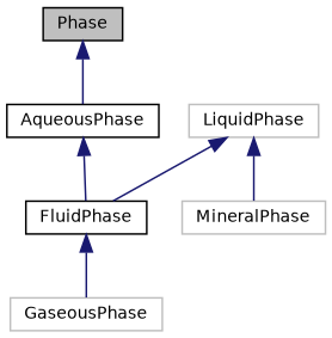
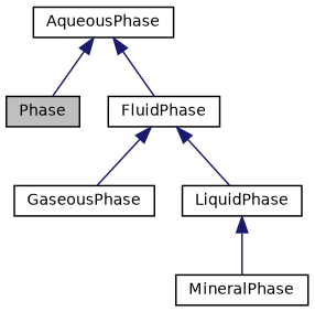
  digraph {
    node [color=black fillcolor=white fontname=Helvetica fontsize=10 shape=record style=filled]
    edge [color=midnightblue dir=back fontname=Helvetica fontsize=10 labelfontname=Helvetica labelfontsize=10 style=solid]
    n1 [fillcolor=grey75 fontcolor=black height=0.2 label=Phase width=0.4]
    n2 [height=0.2 label=AqueousPhase width=0.4]
    n3 [height=0.2 label=FluidPhase width=0.4]
-   n4 [color=grey75 height=0.2 label=GaseousPhase width=0.4]
-   n5 [color=grey75 height=0.2 label=LiquidPhase width=0.4]
-   n6 [color=grey75 height=0.2 label=MineralPhase width=0.4]
-   n1 -> n2
+   n4 [height=0.2 label=GaseousPhase width=0.4]
+   n5 [height=0.2 label=LiquidPhase width=0.4]
+   n6 [height=0.2 label=MineralPhase width=0.4]
+   n2 -> n1
    n2 -> n3
    n3 -> n4
-   n5 -> n3
+   n3 -> n5
    n5 -> n6
  }
